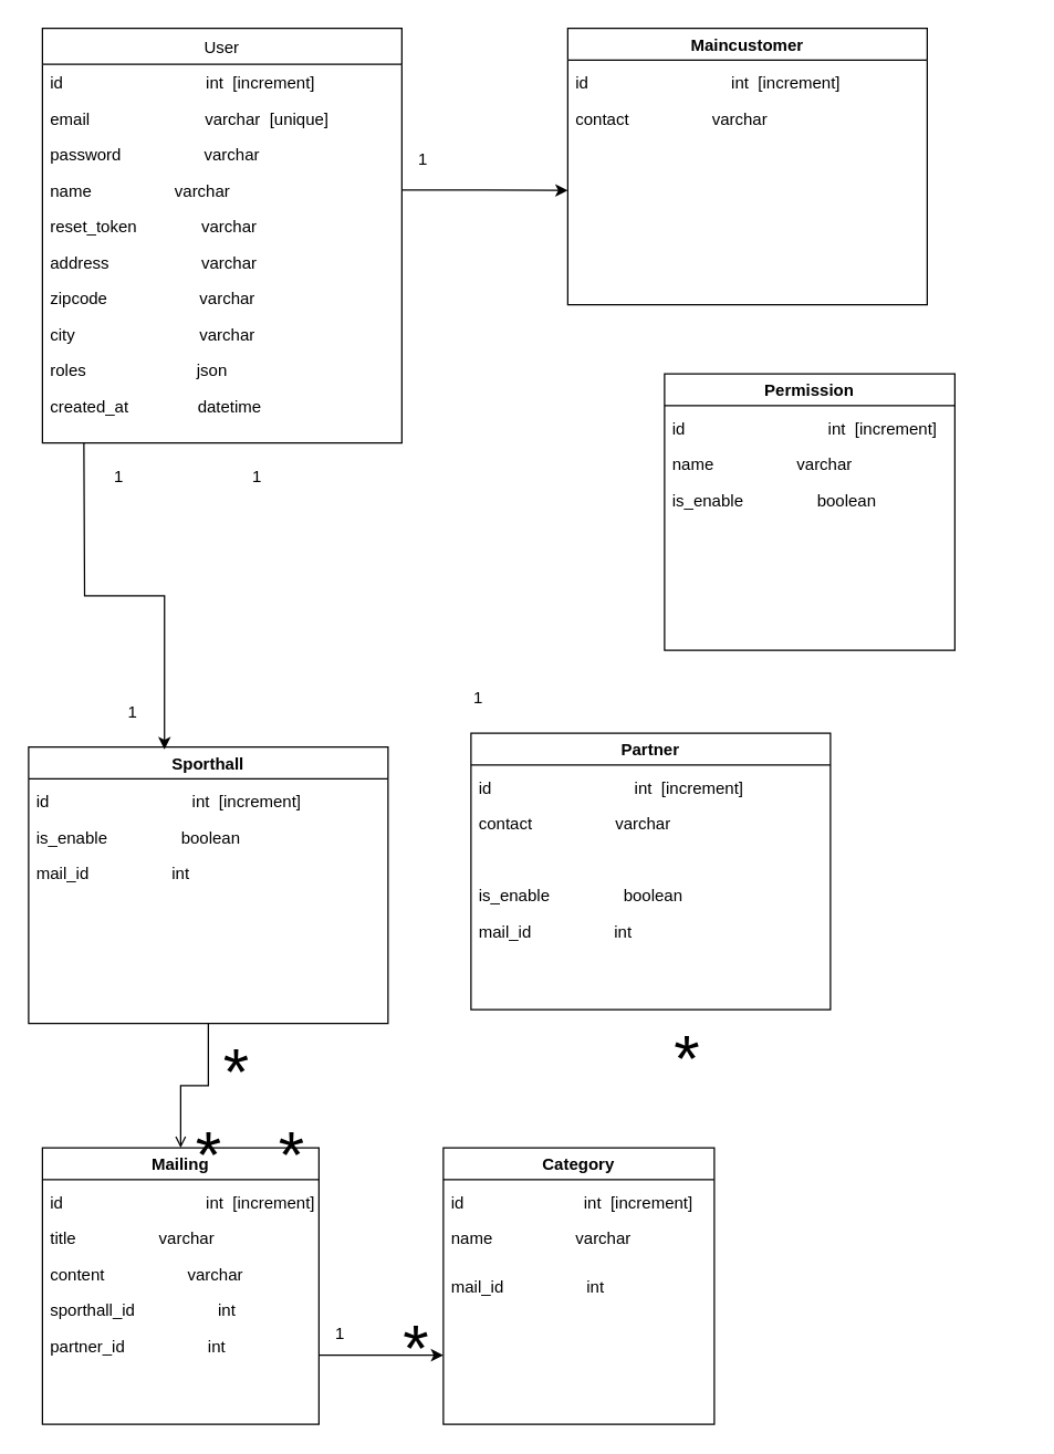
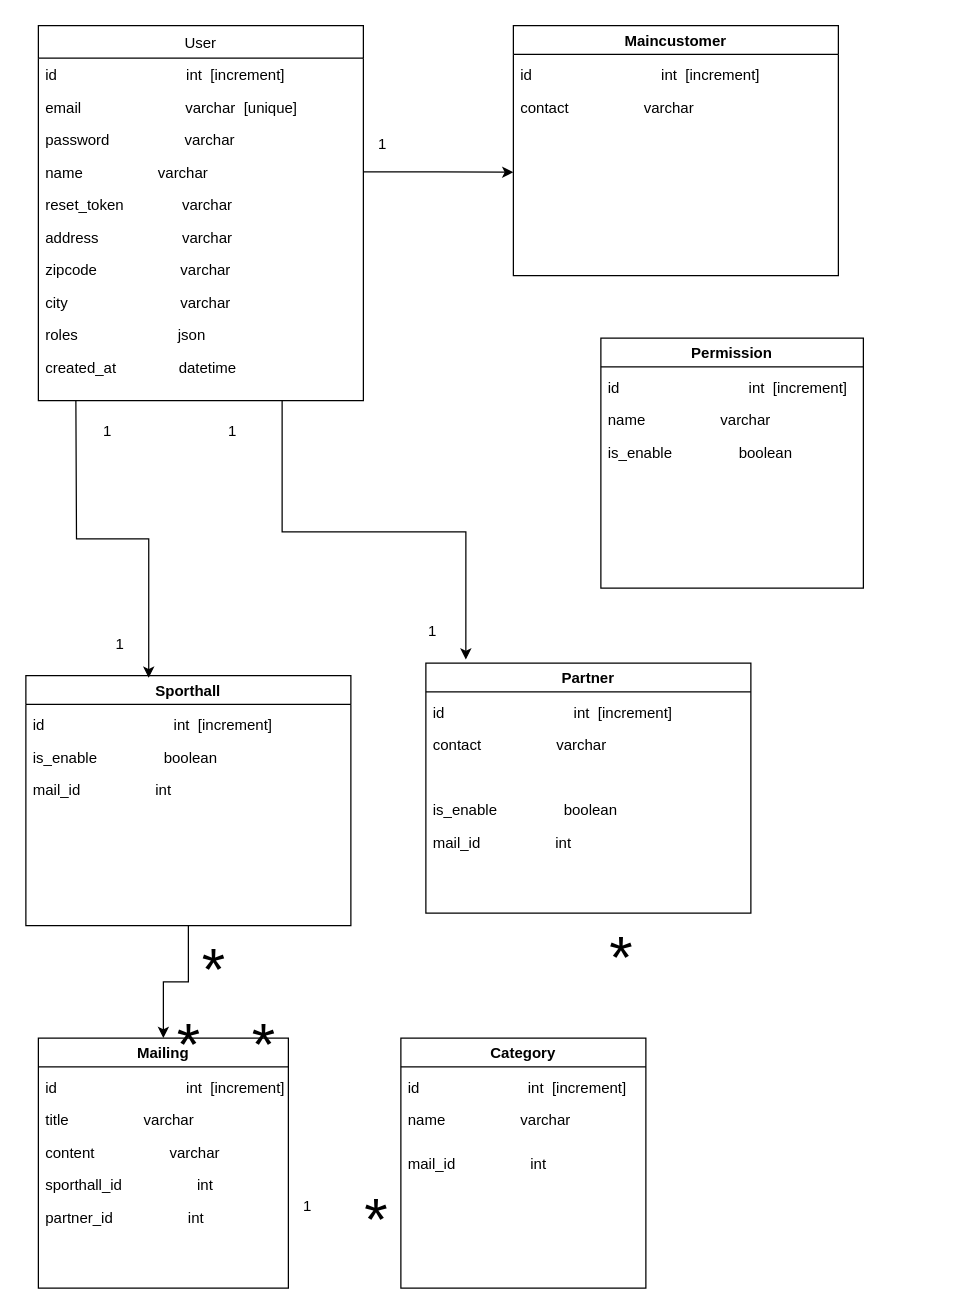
  <mxCell id="0" />
  <mxCell id="1" parent="0" />
  <mxCell id="2" value="User" style="swimlane;fontStyle=0;align=center;verticalAlign=top;childLayout=stackLayout;horizontal=1;startSize=26;horizontalStack=0;resizeParent=1;resizeLast=0;collapsible=1;marginBottom=0;rounded=0;shadow=0;strokeWidth=1;" parent="1" vertex="1"><mxGeometry x="30" y="20" width="260" height="300" as="geometry"><mxRectangle x="340" y="380" width="170" height="26" as="alternateBounds" /></mxGeometry></mxCell>
  <mxCell id="3" value="id                               int  [increment]" style="text;align=left;verticalAlign=top;spacingLeft=4;spacingRight=4;overflow=hidden;rotatable=0;points=[[0,0.5],[1,0.5]];portConstraint=eastwest;" parent="2" vertex="1"><mxGeometry y="26" width="260" height="26" as="geometry" /></mxCell>
  <mxCell id="4" value="email                         varchar  [unique]" style="text;align=left;verticalAlign=top;spacingLeft=4;spacingRight=4;overflow=hidden;rotatable=0;points=[[0,0.5],[1,0.5]];portConstraint=eastwest;" parent="2" vertex="1"><mxGeometry y="52" width="260" height="26" as="geometry" /></mxCell>
  <mxCell id="5" value="password                  varchar" style="text;align=left;verticalAlign=top;spacingLeft=4;spacingRight=4;overflow=hidden;rotatable=0;points=[[0,0.5],[1,0.5]];portConstraint=eastwest;" parent="2" vertex="1"><mxGeometry y="78" width="260" height="26" as="geometry" /></mxCell>
  <mxCell id="6" value="name                  varchar" style="text;align=left;verticalAlign=top;spacingLeft=4;spacingRight=4;overflow=hidden;rotatable=0;points=[[0,0.5],[1,0.5]];portConstraint=eastwest;" parent="2" vertex="1"><mxGeometry y="104" width="260" height="26" as="geometry" /></mxCell>
  <mxCell id="7" value="reset_token              varchar" style="text;align=left;verticalAlign=top;spacingLeft=4;spacingRight=4;overflow=hidden;rotatable=0;points=[[0,0.5],[1,0.5]];portConstraint=eastwest;" parent="2" vertex="1"><mxGeometry y="130" width="260" height="26" as="geometry" /></mxCell>
  <mxCell id="8" value="address                    varchar" style="text;align=left;verticalAlign=top;spacingLeft=4;spacingRight=4;overflow=hidden;rotatable=0;points=[[0,0.5],[1,0.5]];portConstraint=eastwest;" parent="2" vertex="1"><mxGeometry y="156" width="260" height="26" as="geometry" /></mxCell>
  <mxCell id="9" value="zipcode                    varchar" style="text;align=left;verticalAlign=top;spacingLeft=4;spacingRight=4;overflow=hidden;rotatable=0;points=[[0,0.5],[1,0.5]];portConstraint=eastwest;" parent="2" vertex="1"><mxGeometry y="182" width="260" height="26" as="geometry" /></mxCell>
  <mxCell id="10" value="city                           varchar" style="text;align=left;verticalAlign=top;spacingLeft=4;spacingRight=4;overflow=hidden;rotatable=0;points=[[0,0.5],[1,0.5]];portConstraint=eastwest;" parent="2" vertex="1"><mxGeometry y="208" width="260" height="26" as="geometry" /></mxCell>
  <mxCell id="11" value="roles                        json" style="text;align=left;verticalAlign=top;spacingLeft=4;spacingRight=4;overflow=hidden;rotatable=0;points=[[0,0.5],[1,0.5]];portConstraint=eastwest;" parent="2" vertex="1"><mxGeometry y="234" width="260" height="26" as="geometry" /></mxCell>
  <mxCell id="12" value="created_at               datetime" style="text;align=left;verticalAlign=top;spacingLeft=4;spacingRight=4;overflow=hidden;rotatable=0;points=[[0,0.5],[1,0.5]];portConstraint=eastwest;" parent="2" vertex="1"><mxGeometry y="260" width="260" height="26" as="geometry" /></mxCell>
  <mxCell id="13" value="Maincustomer" style="swimlane;" vertex="1" parent="1"><mxGeometry x="410" y="20" width="260" height="200" as="geometry" /></mxCell>
  <mxCell id="14" value="id                               int  [increment]" style="text;align=left;verticalAlign=top;spacingLeft=4;spacingRight=4;overflow=hidden;rotatable=0;points=[[0,0.5],[1,0.5]];portConstraint=eastwest;" vertex="1" parent="13"><mxGeometry y="26" width="240" height="26" as="geometry" /></mxCell>
  <mxCell id="15" value="contact                  varchar" style="text;align=left;verticalAlign=top;spacingLeft=4;spacingRight=4;overflow=hidden;rotatable=0;points=[[0,0.5],[1,0.5]];portConstraint=eastwest;" vertex="1" parent="13"><mxGeometry y="52" width="260" height="26" as="geometry" /></mxCell>
  <mxCell id="16" value="Partner" style="swimlane;" vertex="1" parent="1"><mxGeometry x="340" y="530" width="260" height="200" as="geometry" /></mxCell>
  <mxCell id="17" value="id                               int  [increment]" style="text;align=left;verticalAlign=top;spacingLeft=4;spacingRight=4;overflow=hidden;rotatable=0;points=[[0,0.5],[1,0.5]];portConstraint=eastwest;" vertex="1" parent="16"><mxGeometry y="26" width="240" height="26" as="geometry" /></mxCell>
  <mxCell id="18" value="is_enable                boolean" style="text;align=left;verticalAlign=top;spacingLeft=4;spacingRight=4;overflow=hidden;rotatable=0;points=[[0,0.5],[1,0.5]];portConstraint=eastwest;" vertex="1" parent="16"><mxGeometry y="104" width="260" height="26" as="geometry" /></mxCell>
  <mxCell id="19" value="contact                  varchar" style="text;align=left;verticalAlign=top;spacingLeft=4;spacingRight=4;overflow=hidden;rotatable=0;points=[[0,0.5],[1,0.5]];portConstraint=eastwest;" vertex="1" parent="16"><mxGeometry y="52" width="260" height="26" as="geometry" /></mxCell>
  <mxCell id="20" value="mail_id                  int" style="text;align=left;verticalAlign=top;spacingLeft=4;spacingRight=4;overflow=hidden;rotatable=0;points=[[0,0.5],[1,0.5]];portConstraint=eastwest;" vertex="1" parent="16"><mxGeometry y="130" width="190" height="26" as="geometry" /></mxCell>
  <mxCell id="21" value="Permission" style="swimlane;" vertex="1" parent="1"><mxGeometry x="480" y="270" width="210" height="200" as="geometry" /></mxCell>
  <mxCell id="22" value="id                               int  [increment]" style="text;align=left;verticalAlign=top;spacingLeft=4;spacingRight=4;overflow=hidden;rotatable=0;points=[[0,0.5],[1,0.5]];portConstraint=eastwest;" vertex="1" parent="21"><mxGeometry y="26" width="240" height="26" as="geometry" /></mxCell>
  <mxCell id="23" value="name                  varchar" style="text;align=left;verticalAlign=top;spacingLeft=4;spacingRight=4;overflow=hidden;rotatable=0;points=[[0,0.5],[1,0.5]];portConstraint=eastwest;" vertex="1" parent="21"><mxGeometry y="52" width="260" height="26" as="geometry" /></mxCell>
  <mxCell id="24" value="is_enable                boolean" style="text;align=left;verticalAlign=top;spacingLeft=4;spacingRight=4;overflow=hidden;rotatable=0;points=[[0,0.5],[1,0.5]];portConstraint=eastwest;" vertex="1" parent="21"><mxGeometry y="78" width="260" height="26" as="geometry" /></mxCell>
- <mxCell id="25" style="edgeStyle=orthogonalEdgeStyle;rounded=0;orthogonalLoop=1;jettySize=auto;html=1;exitX=0.5;exitY=1;exitDx=0;exitDy=0;fontSize=48;endArrow=open;" edge="1" parent="1" source="26" target="31"><mxGeometry relative="1" as="geometry" /></mxCell>
+ <mxCell id="25" style="edgeStyle=orthogonalEdgeStyle;rounded=0;orthogonalLoop=1;jettySize=auto;html=1;exitX=0.5;exitY=1;exitDx=0;exitDy=0;fontSize=48;" edge="1" parent="1" source="26" target="31"><mxGeometry relative="1" as="geometry" /></mxCell>
  <mxCell id="26" value="Sporthall" style="swimlane;" vertex="1" parent="1"><mxGeometry x="20" y="540" width="260" height="200" as="geometry" /></mxCell>
  <mxCell id="27" value="id                               int  [increment]" style="text;align=left;verticalAlign=top;spacingLeft=4;spacingRight=4;overflow=hidden;rotatable=0;points=[[0,0.5],[1,0.5]];portConstraint=eastwest;" vertex="1" parent="26"><mxGeometry y="26" width="240" height="26" as="geometry" /></mxCell>
  <mxCell id="28" value="is_enable                boolean" style="text;align=left;verticalAlign=top;spacingLeft=4;spacingRight=4;overflow=hidden;rotatable=0;points=[[0,0.5],[1,0.5]];portConstraint=eastwest;" vertex="1" parent="26"><mxGeometry y="52" width="260" height="26" as="geometry" /></mxCell>
  <mxCell id="29" value="mail_id                  int" style="text;align=left;verticalAlign=top;spacingLeft=4;spacingRight=4;overflow=hidden;rotatable=0;points=[[0,0.5],[1,0.5]];portConstraint=eastwest;" vertex="1" parent="26"><mxGeometry y="78" width="190" height="26" as="geometry" /></mxCell>
- <mxCell id="30" style="edgeStyle=orthogonalEdgeStyle;rounded=0;orthogonalLoop=1;jettySize=auto;html=1;exitX=1;exitY=0.75;exitDx=0;exitDy=0;entryX=0;entryY=0.75;entryDx=0;entryDy=0;fontSize=36;" edge="1" parent="1" source="31" target="37"><mxGeometry relative="1" as="geometry" /></mxCell>
  <mxCell id="31" value="Mailing" style="swimlane;" vertex="1" parent="1"><mxGeometry x="30" y="830" width="200" height="200" as="geometry" /></mxCell>
  <mxCell id="32" value="id                               int  [increment]" style="text;align=left;verticalAlign=top;spacingLeft=4;spacingRight=4;overflow=hidden;rotatable=0;points=[[0,0.5],[1,0.5]];portConstraint=eastwest;" vertex="1" parent="31"><mxGeometry y="26" width="240" height="26" as="geometry" /></mxCell>
  <mxCell id="33" value="title                  varchar" style="text;align=left;verticalAlign=top;spacingLeft=4;spacingRight=4;overflow=hidden;rotatable=0;points=[[0,0.5],[1,0.5]];portConstraint=eastwest;" vertex="1" parent="31"><mxGeometry y="52" width="260" height="26" as="geometry" /></mxCell>
  <mxCell id="34" value="content                  varchar" style="text;align=left;verticalAlign=top;spacingLeft=4;spacingRight=4;overflow=hidden;rotatable=0;points=[[0,0.5],[1,0.5]];portConstraint=eastwest;" vertex="1" parent="31"><mxGeometry y="78" width="200" height="26" as="geometry" /></mxCell>
  <mxCell id="35" value="sporthall_id                  int" style="text;align=left;verticalAlign=top;spacingLeft=4;spacingRight=4;overflow=hidden;rotatable=0;points=[[0,0.5],[1,0.5]];portConstraint=eastwest;" vertex="1" parent="31"><mxGeometry y="104" width="190" height="26" as="geometry" /></mxCell>
  <mxCell id="36" value="partner_id                  int" style="text;align=left;verticalAlign=top;spacingLeft=4;spacingRight=4;overflow=hidden;rotatable=0;points=[[0,0.5],[1,0.5]];portConstraint=eastwest;" vertex="1" parent="31"><mxGeometry y="130" width="190" height="26" as="geometry" /></mxCell>
  <mxCell id="37" value="Category" style="swimlane;" vertex="1" parent="1"><mxGeometry x="320" y="830" width="196" height="200" as="geometry" /></mxCell>
  <mxCell id="38" value="id                          int  [increment]" style="text;align=left;verticalAlign=top;spacingLeft=4;spacingRight=4;overflow=hidden;rotatable=0;points=[[0,0.5],[1,0.5]];portConstraint=eastwest;" vertex="1" parent="37"><mxGeometry y="26" width="240" height="26" as="geometry" /></mxCell>
  <mxCell id="39" value="name                  varchar" style="text;align=left;verticalAlign=top;spacingLeft=4;spacingRight=4;overflow=hidden;rotatable=0;points=[[0,0.5],[1,0.5]];portConstraint=eastwest;" vertex="1" parent="37"><mxGeometry y="52" width="260" height="26" as="geometry" /></mxCell>
  <mxCell id="40" value="mail_id                  int" style="text;align=left;verticalAlign=top;spacingLeft=4;spacingRight=4;overflow=hidden;rotatable=0;points=[[0,0.5],[1,0.5]];portConstraint=eastwest;" vertex="1" parent="37"><mxGeometry y="87" width="190" height="26" as="geometry" /></mxCell>
  <mxCell id="41" style="edgeStyle=orthogonalEdgeStyle;rounded=0;orthogonalLoop=1;jettySize=auto;html=1;exitX=1;exitY=0.5;exitDx=0;exitDy=0;" edge="1" parent="1" source="6"><mxGeometry relative="1" as="geometry"><mxPoint x="410" y="137.286" as="targetPoint" /></mxGeometry></mxCell>
  <mxCell id="42" value="1" style="text;html=1;resizable=0;autosize=1;align=center;verticalAlign=middle;points=[];fillColor=none;strokeColor=none;rounded=0;" vertex="1" parent="1"><mxGeometry x="290" y="100" width="30" height="30" as="geometry" /></mxCell>
  <mxCell id="43" value="1" style="text;html=1;resizable=0;autosize=1;align=center;verticalAlign=middle;points=[];fillColor=none;strokeColor=none;rounded=0;" vertex="1" parent="1"><mxGeometry x="330" y="490" width="30" height="30" as="geometry" /></mxCell>
+ <mxCell id="44" style="edgeStyle=orthogonalEdgeStyle;rounded=0;orthogonalLoop=1;jettySize=auto;html=1;exitX=0.75;exitY=1;exitDx=0;exitDy=0;fontSize=36;entryX=0.123;entryY=-0.014;entryDx=0;entryDy=0;entryPerimeter=0;" edge="1" parent="1" source="2" target="16"><mxGeometry relative="1" as="geometry"><mxPoint x="380" y="350" as="targetPoint" /></mxGeometry></mxCell>
  <mxCell id="45" value="1" style="text;html=1;resizable=0;autosize=1;align=center;verticalAlign=middle;points=[];fillColor=none;strokeColor=none;rounded=0;" vertex="1" parent="1"><mxGeometry x="170" y="330" width="30" height="30" as="geometry" /></mxCell>
  <mxCell id="46" style="edgeStyle=orthogonalEdgeStyle;rounded=0;orthogonalLoop=1;jettySize=auto;html=1;entryX=0.378;entryY=0.009;entryDx=0;entryDy=0;fontSize=36;entryPerimeter=0;" edge="1" parent="1" target="26"><mxGeometry relative="1" as="geometry"><mxPoint x="60" y="320" as="sourcePoint" /></mxGeometry></mxCell>
  <mxCell id="47" value="1" style="text;html=1;resizable=0;autosize=1;align=center;verticalAlign=middle;points=[];fillColor=none;strokeColor=none;rounded=0;" vertex="1" parent="1"><mxGeometry x="70" y="330" width="30" height="30" as="geometry" /></mxCell>
  <mxCell id="48" value="1" style="text;html=1;resizable=0;autosize=1;align=center;verticalAlign=middle;points=[];fillColor=none;strokeColor=none;rounded=0;" vertex="1" parent="1"><mxGeometry x="80" y="500" width="30" height="30" as="geometry" /></mxCell>
  <mxCell id="49" value="1" style="text;html=1;resizable=0;autosize=1;align=center;verticalAlign=middle;points=[];fillColor=none;strokeColor=none;rounded=0;" vertex="1" parent="1"><mxGeometry x="230" y="950" width="30" height="30" as="geometry" /></mxCell>
  <mxCell id="50" value="&lt;font style=&quot;font-size: 48px;&quot;&gt;*&lt;/font&gt;" style="text;html=1;resizable=0;autosize=1;align=center;verticalAlign=middle;points=[];fillColor=none;strokeColor=none;rounded=0;" vertex="1" parent="1"><mxGeometry x="280" y="940" width="40" height="70" as="geometry" /></mxCell>
  <mxCell id="51" value="&lt;font style=&quot;font-size: 48px;&quot;&gt;*&lt;/font&gt;" style="text;html=1;resizable=0;autosize=1;align=center;verticalAlign=middle;points=[];fillColor=none;strokeColor=none;rounded=0;" vertex="1" parent="1"><mxGeometry x="150" y="740" width="40" height="70" as="geometry" /></mxCell>
  <mxCell id="52" value="&lt;font style=&quot;font-size: 48px;&quot;&gt;*&lt;/font&gt;" style="text;html=1;resizable=0;autosize=1;align=center;verticalAlign=middle;points=[];fillColor=none;strokeColor=none;rounded=0;" vertex="1" parent="1"><mxGeometry x="130" y="800" width="40" height="70" as="geometry" /></mxCell>
  <mxCell id="53" value="&lt;font style=&quot;font-size: 48px;&quot;&gt;*&lt;/font&gt;" style="text;html=1;resizable=0;autosize=1;align=center;verticalAlign=middle;points=[];fillColor=none;strokeColor=none;rounded=0;" vertex="1" parent="1"><mxGeometry x="476" y="730" width="40" height="70" as="geometry" /></mxCell>
  <mxCell id="54" value="&lt;font style=&quot;font-size: 48px;&quot;&gt;*&lt;/font&gt;" style="text;html=1;resizable=0;autosize=1;align=center;verticalAlign=middle;points=[];fillColor=none;strokeColor=none;rounded=0;" vertex="1" parent="1"><mxGeometry x="190" y="800" width="40" height="70" as="geometry" /></mxCell>
